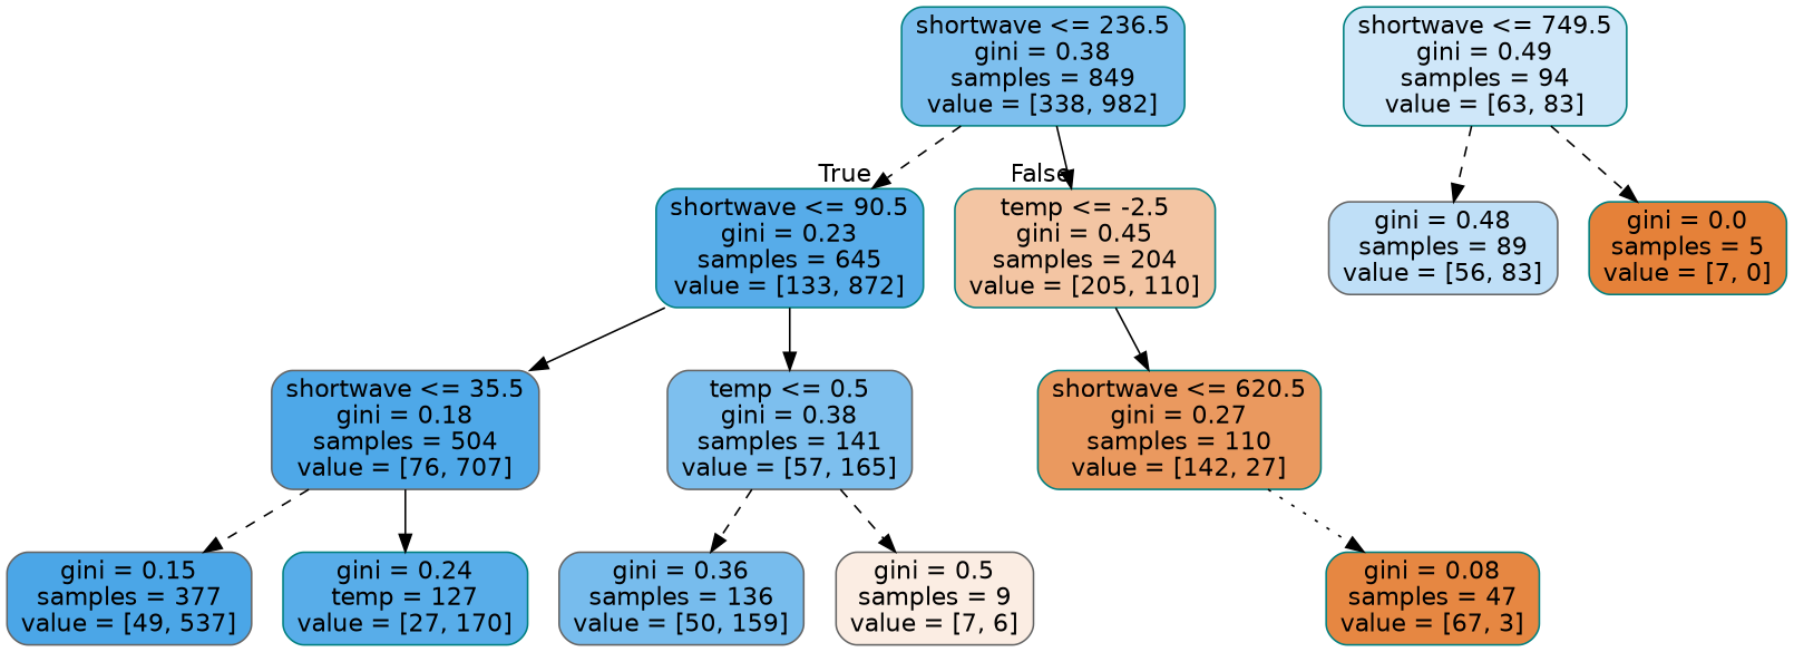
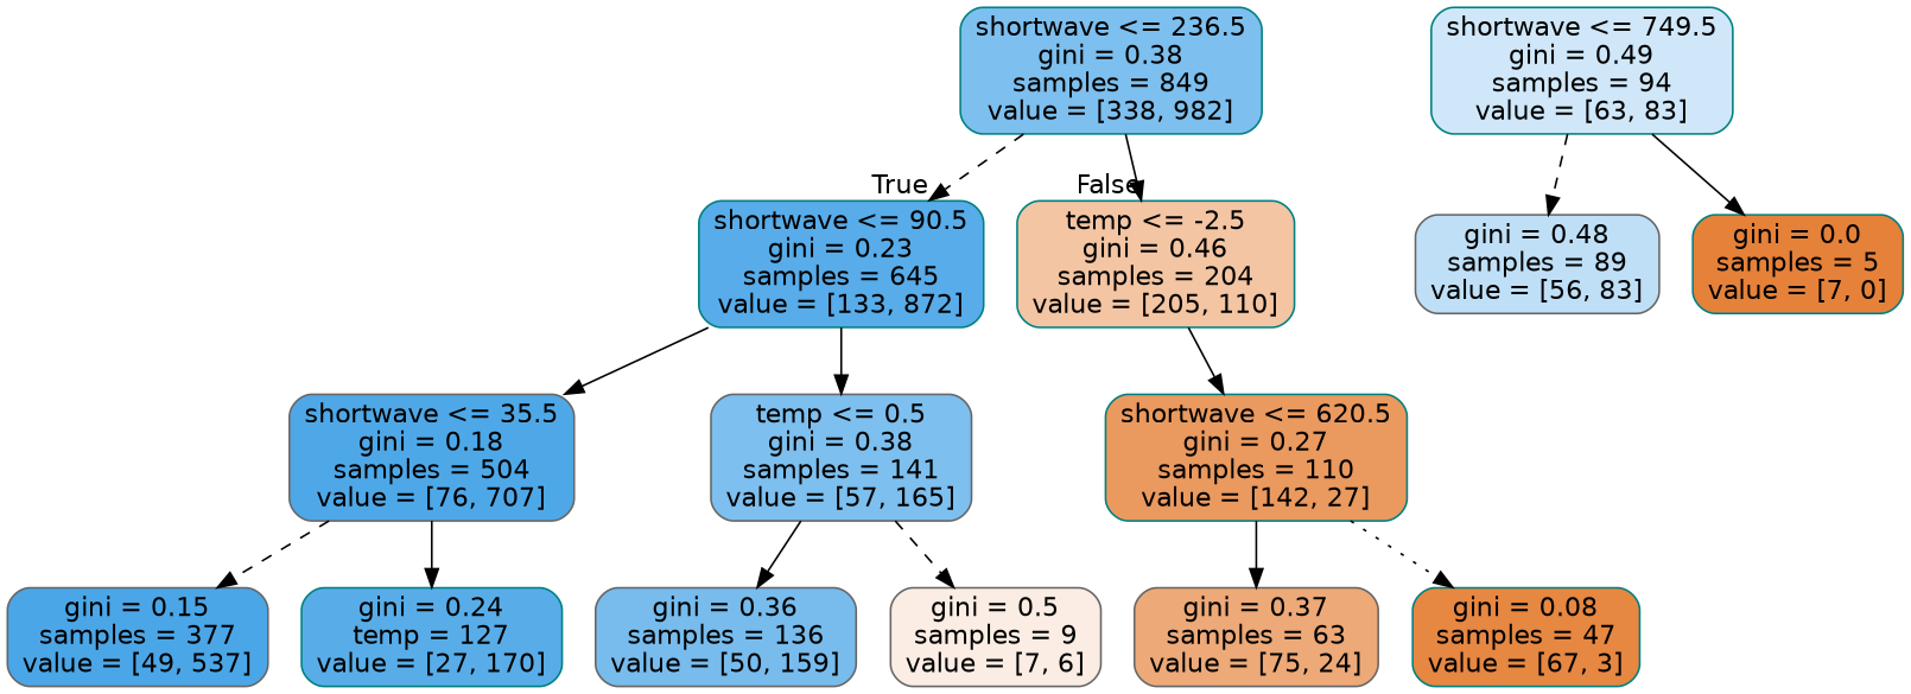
  digraph {
    node [color=teal fillcolor="#7dbfee" fontname=helvetica shape=box style="filled, rounded"]
    edge [fontname=helvetica style=solid]
    n1 [label="shortwave <= 236.5\ngini = 0.38\nsamples = 849\nvalue = [338, 982]"]
    n2 [fillcolor="#57ace9" label="shortwave <= 90.5\ngini = 0.23\nsamples = 645\nvalue = [133, 872]"]
-   n3 [fillcolor="#f3c5a3" label="temp <= -2.5\ngini = 0.45\nsamples = 204\nvalue = [205, 110]"]
+   n3 [fillcolor="#f3c5a3" label="temp <= -2.5\ngini = 0.46\nsamples = 204\nvalue = [205, 110]"]
    n4 [color=gray40 fillcolor="#4ea8e8" label="shortwave <= 35.5\ngini = 0.18\nsamples = 504\nvalue = [76, 707]"]
    n5 [color=gray40 label="temp <= 0.5\ngini = 0.38\nsamples = 141\nvalue = [57, 165]"]
    n6 [fillcolor="#ea995f" label="shortwave <= 620.5\ngini = 0.27\nsamples = 110\nvalue = [142, 27]"]
    n7 [color=gray40 fillcolor="#4ba6e7" label="gini = 0.15\nsamples = 377\nvalue = [49, 537]"]
    n8 [fillcolor="#58ade9" label="gini = 0.24\ntemp = 127\nvalue = [27, 170]"]
    n9 [color=gray40 fillcolor="#77bced" label="gini = 0.36\nsamples = 136\nvalue = [50, 159]"]
    n10 [color=gray40 fillcolor="#fbede3" label="gini = 0.5\nsamples = 9\nvalue = [7, 6]"]
    n11 [fillcolor="#cfe7f9" label="shortwave <= 749.5\ngini = 0.49\nsamples = 94\nvalue = [63, 83]"]
    n12 [color=gray40 fillcolor="#bfdff7" label="gini = 0.48\nsamples = 89\nvalue = [56, 83]"]
    n13 [fillcolor="#e58139" label="gini = 0.0\nsamples = 5\nvalue = [7, 0]"]
+   n14 [color=gray40 fillcolor="#eda978" label="gini = 0.37\nsamples = 63\nvalue = [75, 24]"]
    n15 [fillcolor="#e68742" label="gini = 0.08\nsamples = 47\nvalue = [67, 3]"]
    n1 -> n2 [headlabel=True labelangle=45 labeldistance=2.5 style=dashed]
    n1 -> n3 [headlabel=False labelangle=-45 labeldistance=2.5]
    n2 -> n4
    n2 -> n5
    n3 -> n6
    n4 -> n7 [style=dashed]
    n4 -> n8
-   n5 -> n9 [style=dashed]
+   n5 -> n9
    n5 -> n10 [style=dashed]
+   n6 -> n14
    n6 -> n15 [style=dotted]
    n11 -> n12 [style=dashed]
-   n11 -> n13 [style=dashed]
+   n11 -> n13
  }
